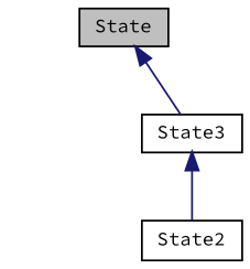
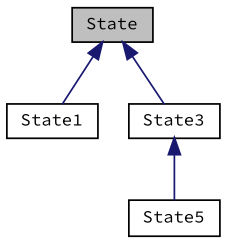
  digraph {
    fontname="Source Code Pro"
    node [color=black fillcolor=white fontname="Source Code Pro" fontsize=10 shape=record style=filled]
    edge [color=midnightblue dir=back fontname="Source Code Pro" fontsize=10 labelfontname=Helvetica labelfontsize=10 style=solid]
    n1 [fillcolor=grey75 fontcolor=black height=0.2 label=State width=0.4]
+   n2 [height=0.2 label=State1 width=0.4]
    n3 [height=0.2 label=State3 width=0.4]
-   n4 [height=0.2 label=State2 width=0.4]
+   n4 [height=0.2 label=State5 width=0.4]
+   n1 -> n2
    n1 -> n3
    n3 -> n4
  }
